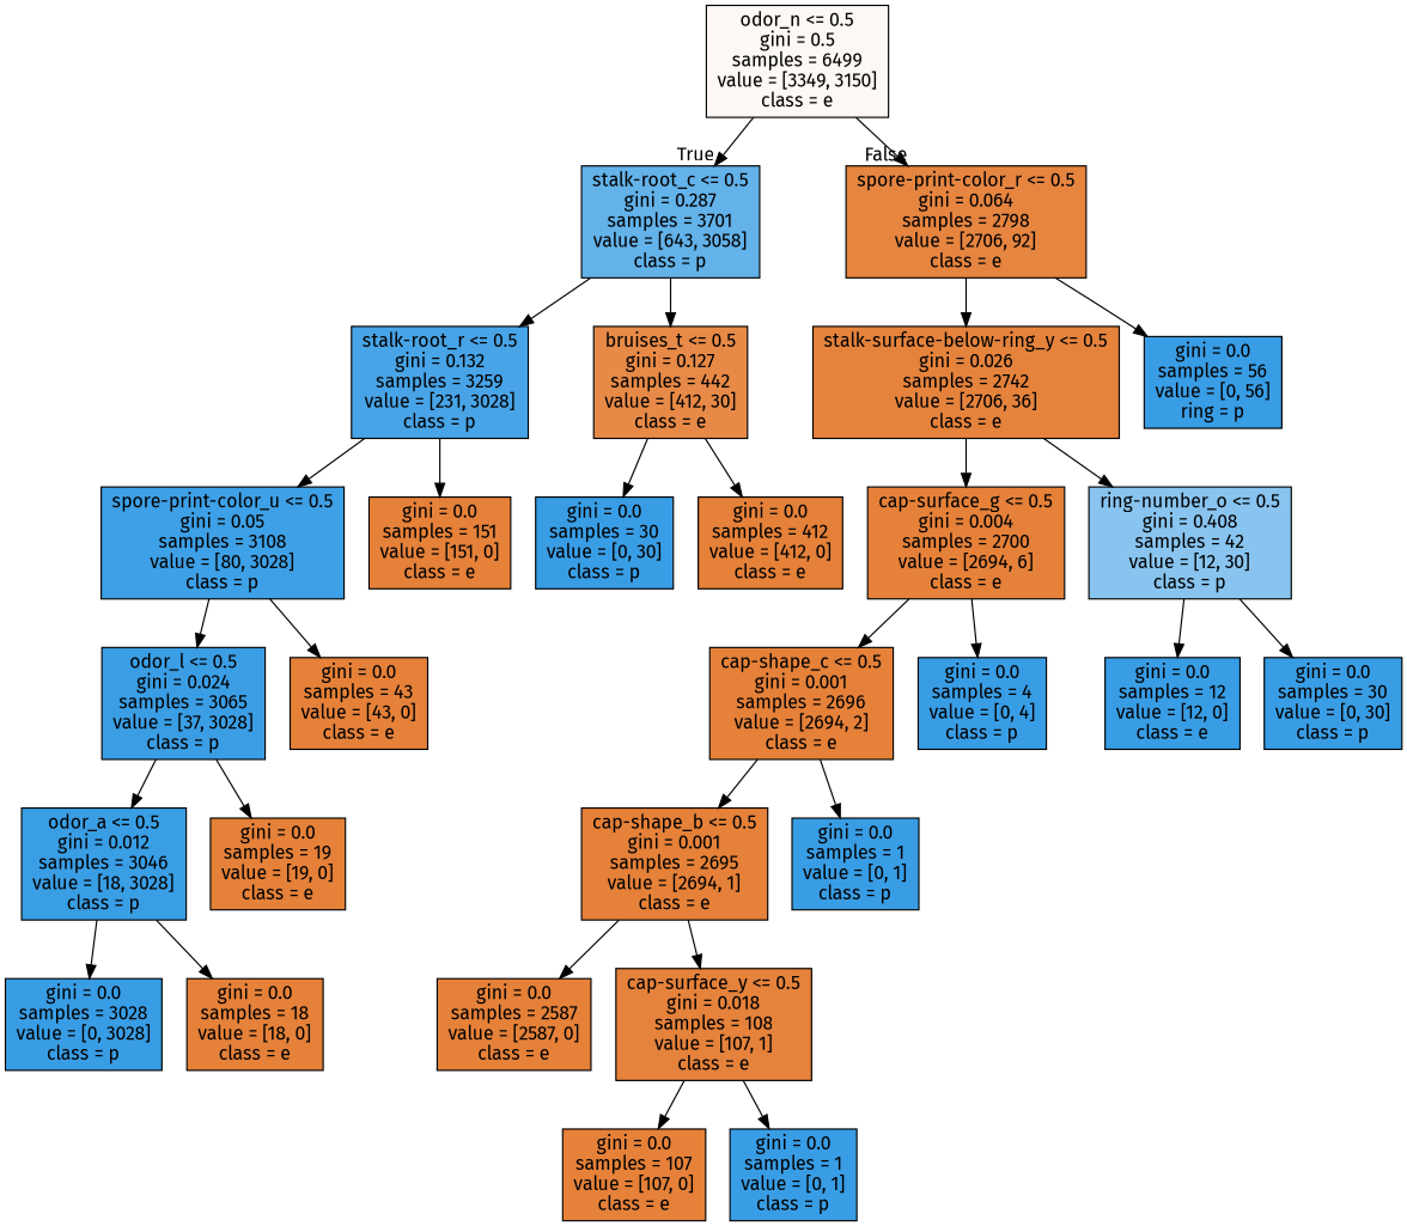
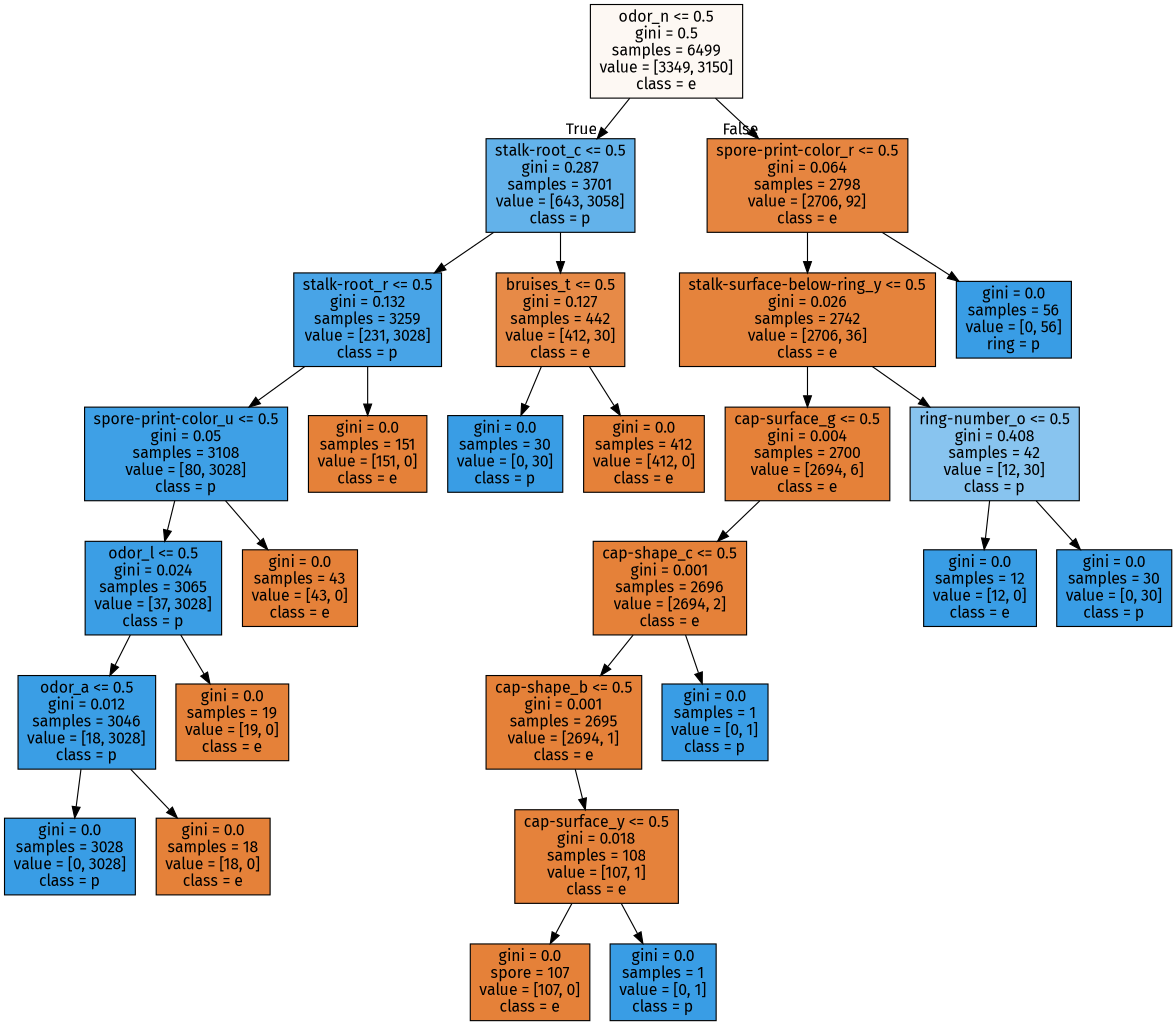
  digraph {
    fontname="Fira Sans"
    node [color=black fillcolor="#e58139" fontname="Fira Sans" shape=box style=filled]
    edge [fontname="Fira Sans"]
    n1 [fillcolor="#fdf8f3" label="odor_n <= 0.5\ngini = 0.5\nsamples = 6499\nvalue = [3349, 3150]\nclass = e"]
    n2 [fillcolor="#63b2ea" label="stalk-root_c <= 0.5\ngini = 0.287\nsamples = 3701\nvalue = [643, 3058]\nclass = p"]
    n3 [fillcolor="#e68540" label="spore-print-color_r <= 0.5\ngini = 0.064\nsamples = 2798\nvalue = [2706, 92]\nclass = e"]
    n4 [fillcolor="#48a4e7" label="stalk-root_r <= 0.5\ngini = 0.132\nsamples = 3259\nvalue = [231, 3028]\nclass = p"]
    n5 [fillcolor="#e78a47" label="bruises_t <= 0.5\ngini = 0.127\nsamples = 442\nvalue = [412, 30]\nclass = e"]
    n6 [fillcolor="#e5833c" label="stalk-surface-below-ring_y <= 0.5\ngini = 0.026\nsamples = 2742\nvalue = [2706, 36]\nclass = e"]
    n7 [fillcolor="#399de5" label="gini = 0.0\nsamples = 56\nvalue = [0, 56]\nring = p"]
    n8 [fillcolor="#3ea0e6" label="spore-print-color_u <= 0.5\ngini = 0.05\nsamples = 3108\nvalue = [80, 3028]\nclass = p"]
    n9 [label="gini = 0.0\nsamples = 151\nvalue = [151, 0]\nclass = e"]
    n10 [fillcolor="#399de5" label="gini = 0.0\nsamples = 30\nvalue = [0, 30]\nclass = p"]
    n11 [label="gini = 0.0\nsamples = 412\nvalue = [412, 0]\nclass = e"]
    n12 [fillcolor="#3b9ee5" label="odor_l <= 0.5\ngini = 0.024\nsamples = 3065\nvalue = [37, 3028]\nclass = p"]
    n13 [label="gini = 0.0\nsamples = 43\nvalue = [43, 0]\nclass = e"]
    n14 [fillcolor="#3a9ee5" label="odor_a <= 0.5\ngini = 0.012\nsamples = 3046\nvalue = [18, 3028]\nclass = p"]
    n15 [label="gini = 0.0\nsamples = 19\nvalue = [19, 0]\nclass = e"]
    n16 [fillcolor="#399de5" label="gini = 0.0\nsamples = 3028\nvalue = [0, 3028]\nclass = p"]
    n17 [label="gini = 0.0\nsamples = 18\nvalue = [18, 0]\nclass = e"]
    n18 [label="cap-surface_g <= 0.5\ngini = 0.004\nsamples = 2700\nvalue = [2694, 6]\nclass = e"]
    n19 [fillcolor="#88c4ef" label="ring-number_o <= 0.5\ngini = 0.408\nsamples = 42\nvalue = [12, 30]\nclass = p"]
    n20 [label="cap-shape_c <= 0.5\ngini = 0.001\nsamples = 2696\nvalue = [2694, 2]\nclass = e"]
-   n21 [fillcolor="#399de5" label="gini = 0.0\nsamples = 4\nvalue = [0, 4]\nclass = p"]
    n22 [fillcolor="#399de5" label="gini = 0.0\nsamples = 12\nvalue = [12, 0]\nclass = e"]
    n23 [fillcolor="#399de5" label="gini = 0.0\nsamples = 30\nvalue = [0, 30]\nclass = p"]
    n24 [label="cap-shape_b <= 0.5\ngini = 0.001\nsamples = 2695\nvalue = [2694, 1]\nclass = e"]
    n25 [fillcolor="#399de5" label="gini = 0.0\nsamples = 1\nvalue = [0, 1]\nclass = p"]
-   n26 [label="gini = 0.0\nsamples = 2587\nvalue = [2587, 0]\nclass = e"]
    n27 [fillcolor="#e5823b" label="cap-surface_y <= 0.5\ngini = 0.018\nsamples = 108\nvalue = [107, 1]\nclass = e"]
-   n28 [label="gini = 0.0\nsamples = 107\nvalue = [107, 0]\nclass = e"]
+   n28 [label="gini = 0.0\nspore = 107\nvalue = [107, 0]\nclass = e"]
    n29 [fillcolor="#399de5" label="gini = 0.0\nsamples = 1\nvalue = [0, 1]\nclass = p"]
    n1 -> n2 [headlabel=True labelangle=45 labeldistance=2.5]
    n1 -> n3 [headlabel=False labelangle=-45 labeldistance=2.5]
    n2 -> n4
    n2 -> n5
    n3 -> n6
    n3 -> n7
    n4 -> n8
    n4 -> n9
    n5 -> n10
    n5 -> n11
    n6 -> n18
    n6 -> n19
    n8 -> n12
    n8 -> n13
    n12 -> n14
    n12 -> n15
    n14 -> n16
    n14 -> n17
    n18 -> n20
-   n18 -> n21
    n19 -> n22
    n19 -> n23
    n20 -> n24
    n20 -> n25
-   n24 -> n26
    n24 -> n27
    n27 -> n28
    n27 -> n29
  }
